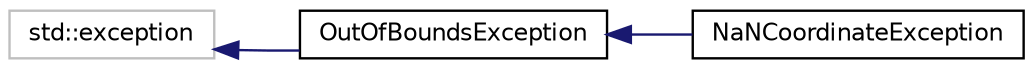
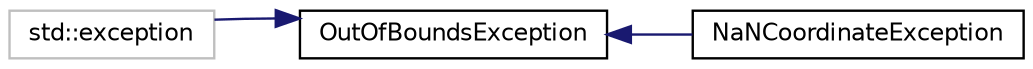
  digraph {
    rankdir=LR
    node [color=black fillcolor=white fontname=Helvetica fontsize=10 shape=record style=filled]
    edge [color=midnightblue dir=back fontname=Helvetica fontsize=10 labelfontname=Helvetica labelfontsize=10 style=solid]
    n1 [color=grey75 height=0.2 label="std::exception" width=0.4]
    n2 [height=0.2 label=OutOfBoundsException width=0.4]
    n3 [height=0.2 label=NaNCoordinateException width=0.4]
-   n1 -> n2
+   n2 -> n1
    n2 -> n3
  }
